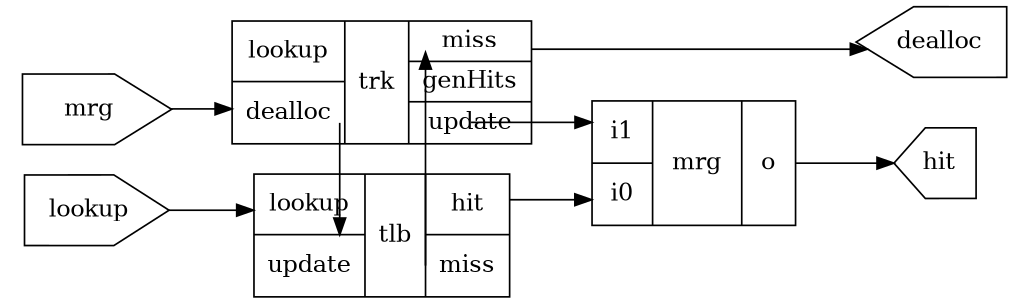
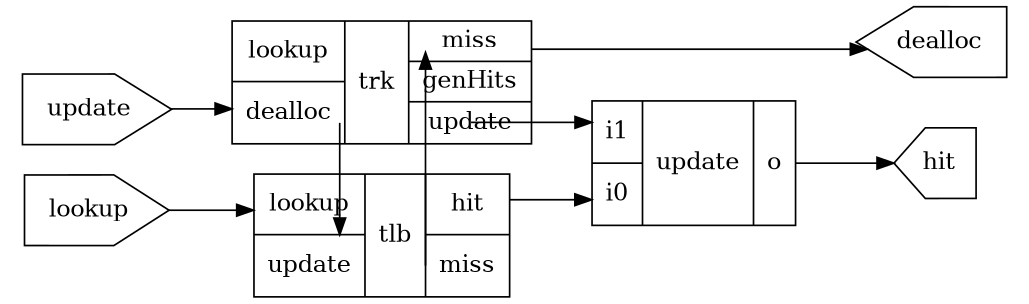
  digraph {
    rankdir=LR
    splines=ortho
    node [shape=house]
    n1 [height=1.00 label="{ {<lookup>lookup | <dealloc>dealloc}| trk |{<miss>miss | <genHits>genHits | <update>update} }" shape=record width=2.17]
    n2 [height=1.00 label="{ {<lookup>lookup | <update>update}| tlb |{<hit>hit | <miss>miss} }" shape=record width=1.81]
    n3 [height=0.58 label=lookup orientation=270 width=1.14]
-   n4 [height=0.58 label=mrg orientation=270 width=1.11]
+   n4 [height=0.58 label=update orientation=270 width=1.11]
    n5 [height=0.58 label=dealloc orientation=90 width=0.89]
    n6 [height=0.58 label=hit orientation=90 width=0.75]
-   n7 [height=1.00 label="{ {<i1>i1 | <i0>i0}| mrg |{<o>o} }" shape=record width=1.25]
+   n7 [height=1.00 label="{ {<i1>i1 | <i0>i0}| update |{<o>o} }" shape=record width=1.25]
    subgraph sub_1 {
      rank=same
      n1
      n2
    }
    subgraph sub_2 {
      rank=same
      n3
      n4
    }
    subgraph sub_3 {
      rank=same
      n5
      n6
    }
    n1 -> n2 [headport=update tailport=update]
    n1 -> n5 [tailport=miss]
    n1 -> n7 [headport=i1 tailport=genHits]
    n2 -> n1 [headport=lookup tailport=miss]
    n2 -> n7 [headport=i0 tailport=hit]
    n3 -> n2 [headport=lookup]
    n4 -> n1 [headport=dealloc]
    n7 -> n6 [tailport=o]
  }
